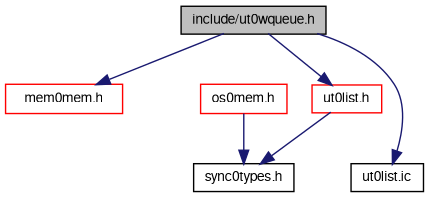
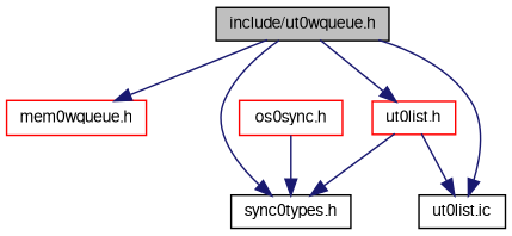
  digraph {
    node [color=black fontname=FreeSans fontsize=10 shape=record]
    edge [color=midnightblue fontname=FreeSans fontsize=10 labelfontname=FreeSans labelfontsize=10 style=solid]
    n1 [fillcolor=grey75 fontcolor=black height=0.2 label="include/ut0wqueue.h" style=filled width=0.4]
    n2 [color=red height=0.2 label="ut0list.h" width=0.4]
-   n3 [color=red height=0.2 label="mem0mem.h" width=0.4]
+   n3 [color=red height=0.2 label="mem0wqueue.h" width=0.4]
    n4 [height=0.2 label="sync0types.h" width=0.4]
    n5 [height=0.2 label="ut0list.ic" width=0.4]
-   n6 [color=red height=0.2 label="os0mem.h" width=0.4]
+   n6 [color=red height=0.2 label="os0sync.h" width=0.4]
    n1 -> n2
    n1 -> n3
+   n1 -> n4
    n1 -> n5
    n2 -> n4
+   n2 -> n5
    n6 -> n4
  }
